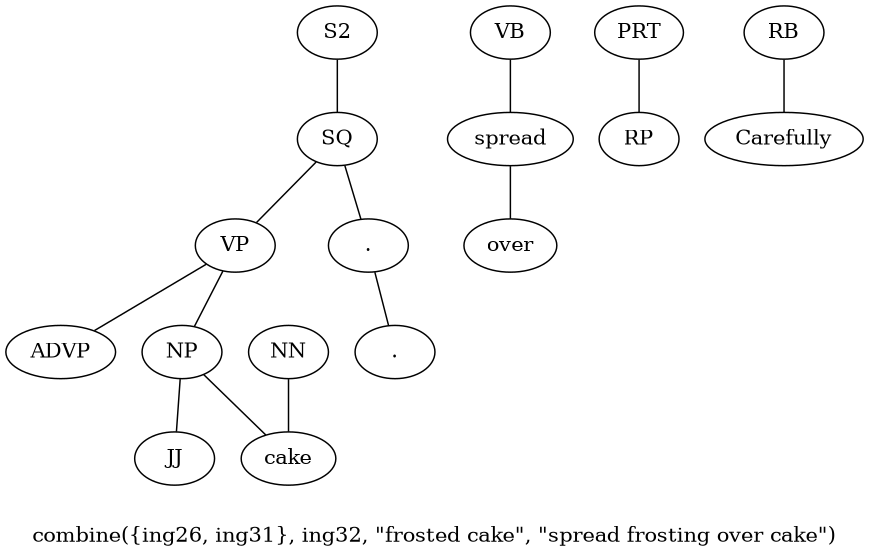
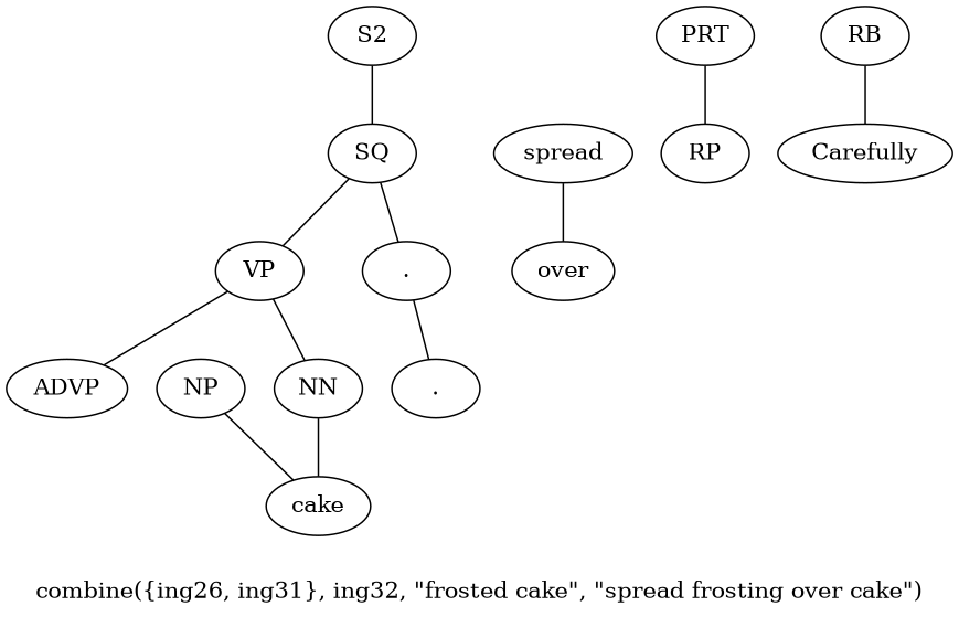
  graph {
    label="combine({ing26, ing31}, ing32, \"frosted cake\", \"spread frosting over cake\")"
    n1 [label=S2]
    n2 [label=SQ]
    n3 [label=VP]
    n4 [label="."]
    n5 [label=ADVP]
    n6 [label=NP]
    n7 [label="."]
-   n8 [label=VB]
    n9 [label=spread]
    n10 [label=PRT]
    n11 [label=RP]
-   n12 [label=JJ]
    n13 [label=cake]
    n14 [label=RB]
    n15 [label=Carefully]
    n16 [label=over]
    n17 [label=NN]
    n1 -- n2
    n2 -- n3
    n2 -- n4
    n3 -- n5
-   n3 -- n6
+   n3 -- n17
    n4 -- n7
-   n6 -- n12
    n6 -- n13
-   n8 -- n9
    n9 -- n16
    n10 -- n11
    n14 -- n15
    n17 -- n13
  }
